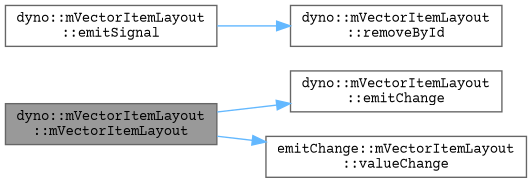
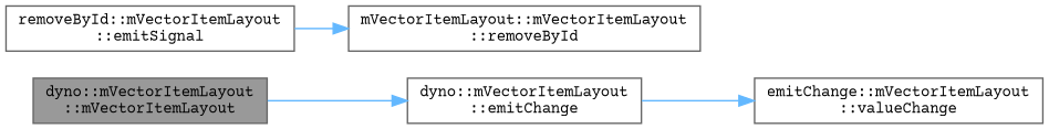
  digraph {
    fontname="Courier Prime"
    rankdir=LR
    node [color=grey40 fillcolor=white fontname="Courier Prime" fontsize=10 shape=box style=filled]
    edge [color=steelblue1 fontname="Courier Prime" fontsize=10 labelfontname=Helvetica labelfontsize=10 style=solid]
    n1 [color=gray40 fillcolor=grey60 fontcolor=black height=0.2 label="dyno::mVectorItemLayout\l::mVectorItemLayout" width=0.4]
    n2 [height=0.2 label="dyno::mVectorItemLayout\l::emitChange" width=0.4]
    n3 [height=0.2 label="emitChange::mVectorItemLayout\l::valueChange" width=0.4]
-   n4 [height=0.2 label="dyno::mVectorItemLayout\l::emitSignal" width=0.4]
-   n5 [height=0.2 label="dyno::mVectorItemLayout\l::removeById" width=0.4]
+   n4 [height=0.2 label="removeById::mVectorItemLayout\l::emitSignal" width=0.4]
+   n5 [height=0.2 label="mVectorItemLayout::mVectorItemLayout\l::removeById" width=0.4]
    n1 -> n2
-   n1 -> n3
+   n2 -> n3
    n4 -> n5
  }
